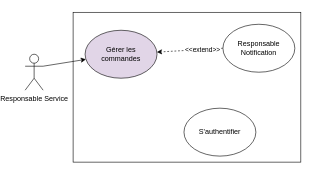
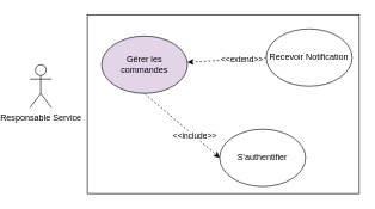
  <mxCell id="0" />
  <mxCell id="1" parent="0" />
  <mxCell id="2" value="" style="rounded=0;whiteSpace=wrap;html=1;" vertex="1" parent="1"><mxGeometry x="100" y="20" width="380" height="250" as="geometry" /></mxCell>
- <mxCell id="3" style="rounded=0;orthogonalLoop=1;jettySize=auto;html=1;exitX=1;exitY=0.333;exitDx=0;exitDy=0;exitPerimeter=0;" edge="1" parent="1" source="4" target="8"><mxGeometry relative="1" as="geometry" /></mxCell>
  <mxCell id="4" value="Responsable Service" style="shape=umlActor;verticalLabelPosition=bottom;verticalAlign=top;html=1;outlineConnect=0;" vertex="1" parent="1"><mxGeometry x="20" y="90" width="30" height="60" as="geometry" /></mxCell>
  <mxCell id="5" value="S'authentifier" style="ellipse;whiteSpace=wrap;html=1;" vertex="1" parent="1"><mxGeometry x="285" y="180" width="120" height="80" as="geometry" /></mxCell>
+ <mxCell id="6" style="rounded=0;orthogonalLoop=1;jettySize=auto;html=1;exitX=0.5;exitY=1;exitDx=0;exitDy=0;entryX=0;entryY=0.5;entryDx=0;entryDy=0;dashed=1;" edge="1" parent="1" source="8" target="5"><mxGeometry relative="1" as="geometry" /></mxCell>
+ <mxCell id="7" value="&amp;lt;&amp;lt;include&amp;gt;&amp;gt;" style="edgeLabel;html=1;align=center;verticalAlign=middle;resizable=0;points=[];" vertex="1" connectable="0" parent="6"><mxGeometry x="0.309" y="1" relative="1" as="geometry"><mxPoint as="offset" /></mxGeometry></mxCell>
  <mxCell id="8" value="Gérer les commandes" style="ellipse;whiteSpace=wrap;html=1;fillColor=#e1d5e7;" vertex="1" parent="1"><mxGeometry x="120" y="50" width="120" height="80" as="geometry" /></mxCell>
  <mxCell id="9" style="rounded=0;orthogonalLoop=1;jettySize=auto;html=1;exitX=0;exitY=0.5;exitDx=0;exitDy=0;dashed=1;" edge="1" parent="1" source="11" target="8"><mxGeometry relative="1" as="geometry" /></mxCell>
  <mxCell id="10" value="&amp;lt;&amp;lt;extend&amp;gt;&amp;gt;" style="edgeLabel;html=1;align=center;verticalAlign=middle;resizable=0;points=[];" vertex="1" connectable="0" parent="9"><mxGeometry x="-0.371" y="-1" relative="1" as="geometry"><mxPoint as="offset" /></mxGeometry></mxCell>
- <mxCell id="11" value="Responsable Notification" style="ellipse;whiteSpace=wrap;html=1;" vertex="1" parent="1"><mxGeometry x="350" y="40" width="120" height="80" as="geometry" /></mxCell>
+ <mxCell id="11" value="Recevoir Notification" style="ellipse;whiteSpace=wrap;html=1;" vertex="1" parent="1"><mxGeometry x="350" y="40" width="120" height="80" as="geometry" /></mxCell>
